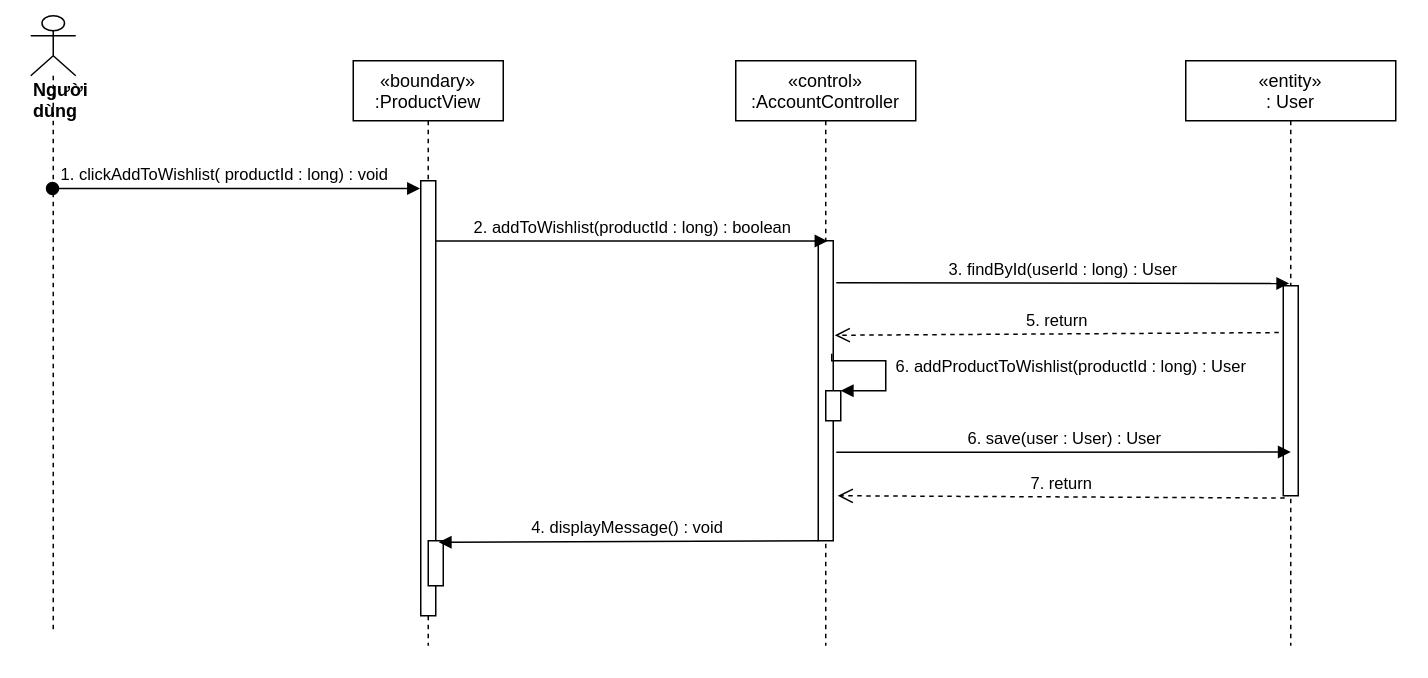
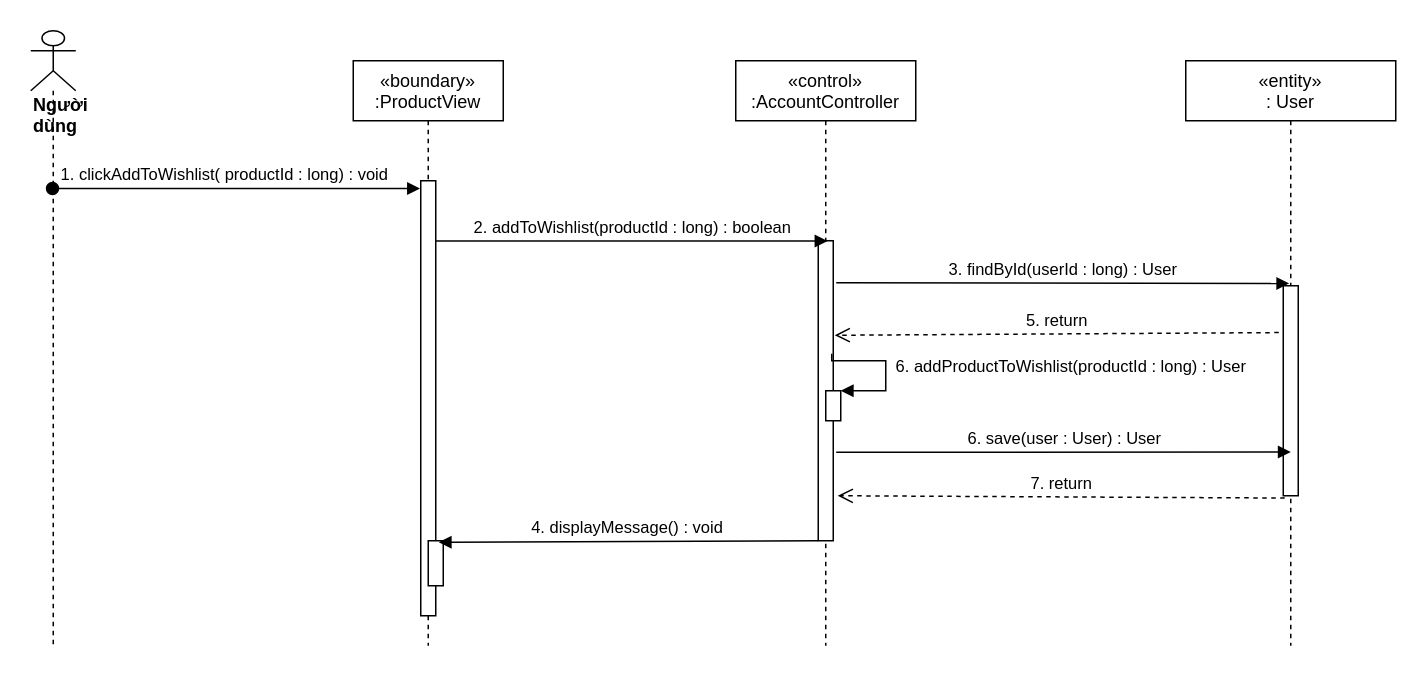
  <mxCell id="0" />
  <mxCell id="1" parent="0" />
  <mxCell id="2" value="«boundary»&#10;:ProductView" style="shape=umlLifeline;perimeter=lifelinePerimeter;container=1;collapsible=0;recursiveResize=0;rounded=0;shadow=0;strokeWidth=1;" parent="1" vertex="1"><mxGeometry x="235" y="40" width="100" height="390" as="geometry" /></mxCell>
  <mxCell id="3" value="" style="points=[];perimeter=orthogonalPerimeter;rounded=0;shadow=0;strokeWidth=1;" parent="2" vertex="1"><mxGeometry x="45" y="80" width="10" height="290" as="geometry" /></mxCell>
  <mxCell id="4" value="" style="html=1;points=[];perimeter=orthogonalPerimeter;" parent="2" vertex="1"><mxGeometry x="50" y="320" width="10" height="30" as="geometry" /></mxCell>
  <mxCell id="5" value="«control»&#10;:AccountController" style="shape=umlLifeline;perimeter=lifelinePerimeter;container=1;collapsible=0;recursiveResize=0;rounded=0;shadow=0;strokeWidth=1;" parent="1" vertex="1"><mxGeometry x="490" y="40" width="120" height="390" as="geometry" /></mxCell>
  <mxCell id="6" value="" style="points=[];perimeter=orthogonalPerimeter;rounded=0;shadow=0;strokeWidth=1;" parent="5" vertex="1"><mxGeometry x="55" y="120" width="10" height="200" as="geometry" /></mxCell>
- <mxCell id="7" value="&lt;div&gt;&lt;b&gt;Người dùng&lt;/b&gt;&lt;/div&gt;" style="shape=umlLifeline;participant=umlActor;perimeter=lifelinePerimeter;whiteSpace=wrap;html=1;container=1;collapsible=0;recursiveResize=0;verticalAlign=top;spacingTop=36;outlineConnect=0;align=left;" parent="1" vertex="1"><mxGeometry x="20" y="10" width="30" height="410" as="geometry" /></mxCell>
+ <mxCell id="7" value="&lt;div&gt;&lt;b&gt;Người dùng&lt;/b&gt;&lt;/div&gt;" style="shape=umlLifeline;participant=umlActor;perimeter=lifelinePerimeter;whiteSpace=wrap;html=1;container=1;collapsible=0;recursiveResize=0;verticalAlign=top;spacingTop=36;outlineConnect=0;align=left;" parent="1" vertex="1"><mxGeometry x="20" y="20" width="30" height="410" as="geometry" /></mxCell>
  <mxCell id="8" value="1. clickAddToWishlist( productId : long) : void" style="verticalAlign=bottom;startArrow=oval;endArrow=block;startSize=8;shadow=0;strokeWidth=1;entryX=-0.05;entryY=0.018;entryDx=0;entryDy=0;entryPerimeter=0;" parent="1" source="7" target="3" edge="1"><mxGeometry x="-0.06" relative="1" as="geometry"><mxPoint x="10" y="130" as="sourcePoint" /><mxPoint as="offset" /></mxGeometry></mxCell>
  <mxCell id="9" value="2. addToWishlist(productId : long) : boolean" style="html=1;verticalAlign=bottom;endArrow=block;entryX=0.617;entryY=0.001;entryDx=0;entryDy=0;entryPerimeter=0;" parent="1" source="3" target="6" edge="1"><mxGeometry width="80" relative="1" as="geometry"><mxPoint x="230" y="208" as="sourcePoint" /><mxPoint x="410" y="170" as="targetPoint" /></mxGeometry></mxCell>
  <mxCell id="10" value="4. displayMessage() : void" style="verticalAlign=bottom;endArrow=block;shadow=0;strokeWidth=1;entryX=0.7;entryY=0.033;entryDx=0;entryDy=0;entryPerimeter=0;exitX=0;exitY=1;exitDx=0;exitDy=0;exitPerimeter=0;" parent="1" source="6" target="4" edge="1"><mxGeometry relative="1" as="geometry"><mxPoint x="540" y="355" as="sourcePoint" /><mxPoint x="260" y="361" as="targetPoint" /></mxGeometry></mxCell>
  <mxCell id="11" value="«entity»&#10;: User" style="shape=umlLifeline;perimeter=lifelinePerimeter;container=1;collapsible=0;recursiveResize=0;rounded=0;shadow=0;strokeWidth=1;" parent="1" vertex="1"><mxGeometry x="790" y="40" width="140" height="390" as="geometry" /></mxCell>
  <mxCell id="12" value="" style="points=[];perimeter=orthogonalPerimeter;rounded=0;shadow=0;strokeWidth=1;" parent="11" vertex="1"><mxGeometry x="65" y="150" width="10" height="140" as="geometry" /></mxCell>
  <mxCell id="13" value="6. save(user : User) : User" style="html=1;verticalAlign=bottom;endArrow=block;entryX=0.5;entryY=0.792;entryDx=0;entryDy=0;entryPerimeter=0;" parent="1" target="12" edge="1"><mxGeometry width="80" relative="1" as="geometry"><mxPoint x="557" y="301" as="sourcePoint" /><mxPoint x="750" y="220" as="targetPoint" /></mxGeometry></mxCell>
  <mxCell id="14" value="7. return" style="html=1;verticalAlign=bottom;endArrow=open;dashed=1;endSize=8;exitX=0.1;exitY=1.011;exitDx=0;exitDy=0;exitPerimeter=0;" parent="1" source="12" edge="1"><mxGeometry relative="1" as="geometry"><mxPoint x="1030" y="289" as="sourcePoint" /><mxPoint x="558" y="330" as="targetPoint" /></mxGeometry></mxCell>
  <mxCell id="15" value="3. findById(userId : long) : User" style="html=1;verticalAlign=bottom;endArrow=block;entryX=0.4;entryY=-0.011;entryDx=0;entryDy=0;entryPerimeter=0;" parent="1" target="12" edge="1"><mxGeometry width="80" relative="1" as="geometry"><mxPoint x="557" y="188" as="sourcePoint" /><mxPoint x="780" y="200" as="targetPoint" /></mxGeometry></mxCell>
  <mxCell id="16" value="5. return" style="html=1;verticalAlign=bottom;endArrow=open;dashed=1;endSize=8;exitX=-0.3;exitY=0.223;exitDx=0;exitDy=0;exitPerimeter=0;entryX=1.1;entryY=0.315;entryDx=0;entryDy=0;entryPerimeter=0;" parent="1" source="12" target="6" edge="1"><mxGeometry relative="1" as="geometry"><mxPoint x="780" y="200" as="sourcePoint" /><mxPoint x="580" y="219" as="targetPoint" /></mxGeometry></mxCell>
  <mxCell id="17" value="" style="html=1;points=[];perimeter=orthogonalPerimeter;" parent="1" vertex="1"><mxGeometry x="550" y="260" width="10" height="20" as="geometry" /></mxCell>
  <mxCell id="18" value="&amp;nbsp;6. addProductToWishlist(productId : long) : User" style="edgeStyle=orthogonalEdgeStyle;html=1;align=left;spacingLeft=2;endArrow=block;rounded=0;entryX=1;entryY=0;exitX=0.9;exitY=0.377;exitDx=0;exitDy=0;exitPerimeter=0;" parent="1" source="6" target="17" edge="1"><mxGeometry relative="1" as="geometry"><mxPoint x="854" y="239.94" as="sourcePoint" /><Array as="points"><mxPoint x="554" y="240" /><mxPoint x="590" y="240" /><mxPoint x="590" y="260" /></Array></mxGeometry></mxCell>
